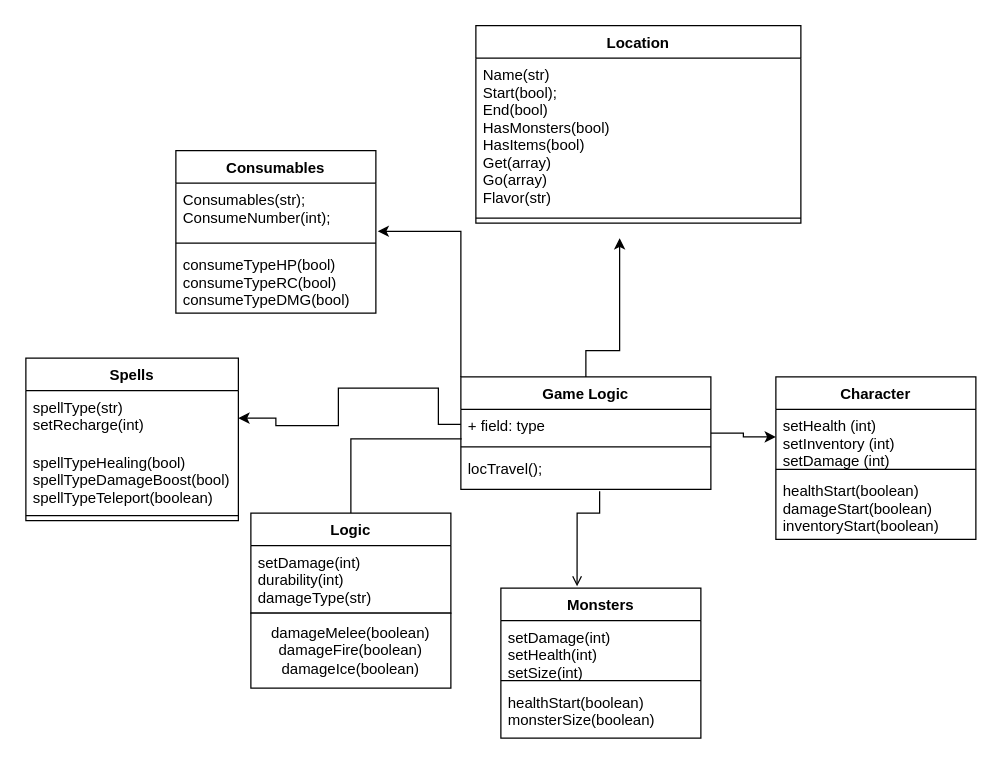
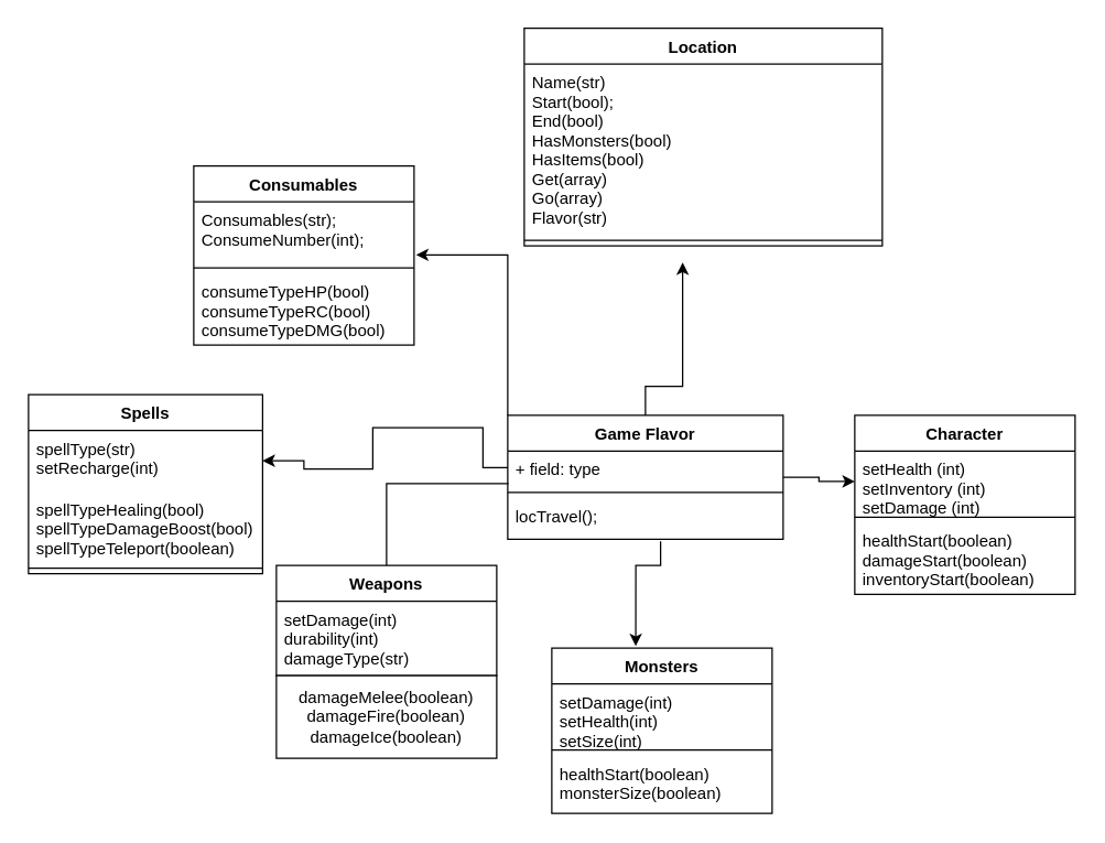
  <mxCell id="0" />
  <mxCell id="1" parent="0" />
  <mxCell id="2" style="edgeStyle=orthogonalEdgeStyle;rounded=0;orthogonalLoop=1;jettySize=auto;html=1;exitX=0.5;exitY=0;exitDx=0;exitDy=0;" parent="1" source="4" edge="1"><mxGeometry relative="1" as="geometry"><mxPoint x="495" y="190" as="targetPoint" /><mxPoint x="330" y="290" as="sourcePoint" /><Array as="points"><mxPoint x="468" y="280" /><mxPoint x="495" y="280" /></Array></mxGeometry></mxCell>
  <mxCell id="3" style="edgeStyle=orthogonalEdgeStyle;rounded=0;orthogonalLoop=1;jettySize=auto;html=1;entryX=0;entryY=0.5;entryDx=0;entryDy=0;" parent="1" source="4" target="12" edge="1"><mxGeometry relative="1" as="geometry"><mxPoint x="590" y="370" as="targetPoint" /></mxGeometry></mxCell>
- <mxCell id="4" value="Game Logic" style="swimlane;fontStyle=1;align=center;verticalAlign=top;childLayout=stackLayout;horizontal=1;startSize=26;horizontalStack=0;resizeParent=1;resizeParentMax=0;resizeLast=0;collapsible=1;marginBottom=0;" parent="1" vertex="1"><mxGeometry x="368" y="301" width="200" height="90" as="geometry" /></mxCell>
+ <mxCell id="4" value="Game Flavor" style="swimlane;fontStyle=1;align=center;verticalAlign=top;childLayout=stackLayout;horizontal=1;startSize=26;horizontalStack=0;resizeParent=1;resizeParentMax=0;resizeLast=0;collapsible=1;marginBottom=0;" parent="1" vertex="1"><mxGeometry x="368" y="301" width="200" height="90" as="geometry" /></mxCell>
  <mxCell id="5" value="+ field: type" style="text;strokeColor=none;fillColor=none;align=left;verticalAlign=top;spacingLeft=4;spacingRight=4;overflow=hidden;rotatable=0;points=[[0,0.5],[1,0.5]];portConstraint=eastwest;" parent="4" vertex="1"><mxGeometry y="26" width="200" height="26" as="geometry" /></mxCell>
  <mxCell id="6" value="" style="line;strokeWidth=1;fillColor=none;align=left;verticalAlign=middle;spacingTop=-1;spacingLeft=3;spacingRight=3;rotatable=0;labelPosition=right;points=[];portConstraint=eastwest;" parent="4" vertex="1"><mxGeometry y="52" width="200" height="8" as="geometry" /></mxCell>
  <mxCell id="7" value="locTravel();&#10;" style="text;strokeColor=none;fillColor=none;align=left;verticalAlign=top;spacingLeft=4;spacingRight=4;overflow=hidden;rotatable=0;points=[[0,0.5],[1,0.5]];portConstraint=eastwest;" parent="4" vertex="1"><mxGeometry y="60" width="200" height="30" as="geometry" /></mxCell>
  <mxCell id="8" value="Location" style="swimlane;fontStyle=1;align=center;verticalAlign=top;childLayout=stackLayout;horizontal=1;startSize=26;horizontalStack=0;resizeParent=1;resizeParentMax=0;resizeLast=0;collapsible=1;marginBottom=0;" parent="1" vertex="1"><mxGeometry x="380" y="20" width="260" height="158" as="geometry" /></mxCell>
  <mxCell id="9" value="Name(str)&#10;Start(bool);&#10;End(bool)&#10;HasMonsters(bool)&#10;HasItems(bool)&#10;Get(array)&#10;Go(array)&#10;Flavor(str)&#10;&#10;          " style="text;strokeColor=none;fillColor=none;align=left;verticalAlign=top;spacingLeft=4;spacingRight=4;overflow=hidden;rotatable=0;points=[[0,0.5],[1,0.5]];portConstraint=eastwest;" parent="8" vertex="1"><mxGeometry y="26" width="260" height="124" as="geometry" /></mxCell>
  <mxCell id="10" value="" style="line;strokeWidth=1;fillColor=none;align=left;verticalAlign=middle;spacingTop=-1;spacingLeft=3;spacingRight=3;rotatable=0;labelPosition=right;points=[];portConstraint=eastwest;" parent="8" vertex="1"><mxGeometry y="150" width="260" height="8" as="geometry" /></mxCell>
  <mxCell id="11" value="Character" style="swimlane;fontStyle=1;align=center;verticalAlign=top;childLayout=stackLayout;horizontal=1;startSize=26;horizontalStack=0;resizeParent=1;resizeParentMax=0;resizeLast=0;collapsible=1;marginBottom=0;" parent="1" vertex="1"><mxGeometry x="620" y="301" width="160" height="130" as="geometry" /></mxCell>
  <mxCell id="12" value="setHealth (int)&#10;setInventory (int)&#10;setDamage (int)" style="text;strokeColor=none;fillColor=none;align=left;verticalAlign=top;spacingLeft=4;spacingRight=4;overflow=hidden;rotatable=0;points=[[0,0.5],[1,0.5]];portConstraint=eastwest;" parent="11" vertex="1"><mxGeometry y="26" width="160" height="44" as="geometry" /></mxCell>
  <mxCell id="13" value="" style="line;strokeWidth=1;fillColor=none;align=left;verticalAlign=middle;spacingTop=-1;spacingLeft=3;spacingRight=3;rotatable=0;labelPosition=right;points=[];portConstraint=eastwest;" parent="11" vertex="1"><mxGeometry y="70" width="160" height="8" as="geometry" /></mxCell>
  <mxCell id="14" value="healthStart(boolean)&#10;damageStart(boolean)&#10;inventoryStart(boolean)" style="text;strokeColor=none;fillColor=none;align=left;verticalAlign=top;spacingLeft=4;spacingRight=4;overflow=hidden;rotatable=0;points=[[0,0.5],[1,0.5]];portConstraint=eastwest;" parent="11" vertex="1"><mxGeometry y="78" width="160" height="52" as="geometry" /></mxCell>
- <mxCell id="15" style="edgeStyle=orthogonalEdgeStyle;rounded=0;orthogonalLoop=1;jettySize=auto;html=1;entryX=0.381;entryY=-0.012;entryDx=0;entryDy=0;entryPerimeter=0;exitX=0.555;exitY=1.05;exitDx=0;exitDy=0;exitPerimeter=0;endArrow=open;" parent="1" source="7" target="16" edge="1"><mxGeometry relative="1" as="geometry"><mxPoint x="290" y="430" as="targetPoint" /><mxPoint x="468" y="440" as="sourcePoint" /><Array as="points"><mxPoint x="479" y="410" /><mxPoint x="461" y="410" /></Array></mxGeometry></mxCell>
+ <mxCell id="15" style="edgeStyle=orthogonalEdgeStyle;rounded=0;orthogonalLoop=1;jettySize=auto;html=1;entryX=0.381;entryY=-0.012;entryDx=0;entryDy=0;entryPerimeter=0;exitX=0.555;exitY=1.05;exitDx=0;exitDy=0;exitPerimeter=0;" parent="1" source="7" target="16" edge="1"><mxGeometry relative="1" as="geometry"><mxPoint x="290" y="430" as="targetPoint" /><mxPoint x="468" y="440" as="sourcePoint" /><Array as="points"><mxPoint x="479" y="410" /><mxPoint x="461" y="410" /></Array></mxGeometry></mxCell>
  <mxCell id="16" value="Monsters" style="swimlane;fontStyle=1;align=center;verticalAlign=top;childLayout=stackLayout;horizontal=1;startSize=26;horizontalStack=0;resizeParent=1;resizeParentMax=0;resizeLast=0;collapsible=1;marginBottom=0;" parent="1" vertex="1"><mxGeometry x="400" y="470" width="160" height="120" as="geometry" /></mxCell>
  <mxCell id="17" value="setDamage(int)&#10;setHealth(int)&#10;setSize(int)" style="text;strokeColor=none;fillColor=none;align=left;verticalAlign=top;spacingLeft=4;spacingRight=4;overflow=hidden;rotatable=0;points=[[0,0.5],[1,0.5]];portConstraint=eastwest;" parent="16" vertex="1"><mxGeometry y="26" width="160" height="44" as="geometry" /></mxCell>
  <mxCell id="18" value="" style="line;strokeWidth=1;fillColor=none;align=left;verticalAlign=middle;spacingTop=-1;spacingLeft=3;spacingRight=3;rotatable=0;labelPosition=right;points=[];portConstraint=eastwest;" parent="16" vertex="1"><mxGeometry y="70" width="160" height="8" as="geometry" /></mxCell>
  <mxCell id="19" value="healthStart(boolean)&#10;monsterSize(boolean)" style="text;strokeColor=none;fillColor=none;align=left;verticalAlign=top;spacingLeft=4;spacingRight=4;overflow=hidden;rotatable=0;points=[[0,0.5],[1,0.5]];portConstraint=eastwest;" parent="16" vertex="1"><mxGeometry y="78" width="160" height="42" as="geometry" /></mxCell>
  <mxCell id="20" style="edgeStyle=orthogonalEdgeStyle;rounded=0;orthogonalLoop=1;jettySize=auto;html=1;entryX=1;entryY=0.5;entryDx=0;entryDy=0;" parent="1" source="5" target="31" edge="1"><mxGeometry relative="1" as="geometry"><mxPoint x="220" y="340" as="targetPoint" /><Array as="points"><mxPoint x="350" y="339" /><mxPoint x="350" y="310" /><mxPoint x="270" y="310" /><mxPoint x="270" y="340" /><mxPoint x="220" y="340" /><mxPoint x="220" y="334" /></Array></mxGeometry></mxCell>
  <mxCell id="21" value="" style="edgeStyle=orthogonalEdgeStyle;rounded=0;orthogonalLoop=1;jettySize=auto;html=1;exitX=0.003;exitY=0.904;exitDx=0;exitDy=0;exitPerimeter=0;endArrow=none;" parent="1" source="5" target="27" edge="1"><mxGeometry relative="1" as="geometry"><mxPoint x="230" y="356" as="sourcePoint" /></mxGeometry></mxCell>
  <mxCell id="22" value="" style="edgeStyle=orthogonalEdgeStyle;rounded=0;orthogonalLoop=1;jettySize=auto;html=1;entryX=1.009;entryY=0.875;entryDx=0;entryDy=0;entryPerimeter=0;exitX=0;exitY=0;exitDx=0;exitDy=0;" parent="1" source="4" target="24" edge="1"><mxGeometry relative="1" as="geometry"><mxPoint x="320" y="310" as="sourcePoint" /><mxPoint x="270" y="200" as="targetPoint" /></mxGeometry></mxCell>
  <mxCell id="23" value="Consumables" style="swimlane;fontStyle=1;align=center;verticalAlign=top;childLayout=stackLayout;horizontal=1;startSize=26;horizontalStack=0;resizeParent=1;resizeParentMax=0;resizeLast=0;collapsible=1;marginBottom=0;" parent="1" vertex="1"><mxGeometry x="140" y="120" width="160" height="130" as="geometry" /></mxCell>
  <mxCell id="24" value="Consumables(str);&#10;ConsumeNumber(int);" style="text;strokeColor=none;fillColor=none;align=left;verticalAlign=top;spacingLeft=4;spacingRight=4;overflow=hidden;rotatable=0;points=[[0,0.5],[1,0.5]];portConstraint=eastwest;" parent="23" vertex="1"><mxGeometry y="26" width="160" height="44" as="geometry" /></mxCell>
  <mxCell id="25" value="" style="line;strokeWidth=1;fillColor=none;align=left;verticalAlign=middle;spacingTop=-1;spacingLeft=3;spacingRight=3;rotatable=0;labelPosition=right;points=[];portConstraint=eastwest;" parent="23" vertex="1"><mxGeometry y="70" width="160" height="8" as="geometry" /></mxCell>
  <mxCell id="26" value="consumeTypeHP(bool)&#10;consumeTypeRC(bool)&#10;consumeTypeDMG(bool)" style="text;strokeColor=none;fillColor=none;align=left;verticalAlign=top;spacingLeft=4;spacingRight=4;overflow=hidden;rotatable=0;points=[[0,0.5],[1,0.5]];portConstraint=eastwest;" parent="23" vertex="1"><mxGeometry y="78" width="160" height="52" as="geometry" /></mxCell>
- <mxCell id="27" value="Logic" style="swimlane;fontStyle=1;align=center;verticalAlign=top;childLayout=stackLayout;horizontal=1;startSize=26;horizontalStack=0;resizeParent=1;resizeParentMax=0;resizeLast=0;collapsible=1;marginBottom=0;" parent="1" vertex="1"><mxGeometry x="200" y="410" width="160" height="80" as="geometry" /></mxCell>
+ <mxCell id="27" value="Weapons" style="swimlane;fontStyle=1;align=center;verticalAlign=top;childLayout=stackLayout;horizontal=1;startSize=26;horizontalStack=0;resizeParent=1;resizeParentMax=0;resizeLast=0;collapsible=1;marginBottom=0;" parent="1" vertex="1"><mxGeometry x="200" y="410" width="160" height="80" as="geometry" /></mxCell>
  <mxCell id="28" value="setDamage(int)&#10;durability(int)&#10;damageType(str)&#10;" style="text;strokeColor=none;fillColor=none;align=left;verticalAlign=top;spacingLeft=4;spacingRight=4;overflow=hidden;rotatable=0;points=[[0,0.5],[1,0.5]];portConstraint=eastwest;" parent="27" vertex="1"><mxGeometry y="26" width="160" height="54" as="geometry" /></mxCell>
  <mxCell id="29" value="" style="line;strokeWidth=1;fillColor=none;align=left;verticalAlign=middle;spacingTop=-1;spacingLeft=3;spacingRight=3;rotatable=0;labelPosition=right;points=[];portConstraint=eastwest;" parent="27" vertex="1"><mxGeometry y="80" width="160" as="geometry" /></mxCell>
  <mxCell id="30" value="Spells" style="swimlane;fontStyle=1;align=center;verticalAlign=top;childLayout=stackLayout;horizontal=1;startSize=26;horizontalStack=0;resizeParent=1;resizeParentMax=0;resizeLast=0;collapsible=1;marginBottom=0;" parent="1" vertex="1"><mxGeometry x="20" y="286" width="170" height="130" as="geometry" /></mxCell>
  <mxCell id="31" value="spellType(str)&#10;setRecharge(int)" style="text;strokeColor=none;fillColor=none;align=left;verticalAlign=top;spacingLeft=4;spacingRight=4;overflow=hidden;rotatable=0;points=[[0,0.5],[1,0.5]];portConstraint=eastwest;" parent="30" vertex="1"><mxGeometry y="26" width="170" height="44" as="geometry" /></mxCell>
  <mxCell id="32" value="spellTypeHealing(bool)&#10;spellTypeDamageBoost(bool)&#10;spellTypeTeleport(boolean)" style="text;strokeColor=none;fillColor=none;align=left;verticalAlign=top;spacingLeft=4;spacingRight=4;overflow=hidden;rotatable=0;points=[[0,0.5],[1,0.5]];portConstraint=eastwest;" parent="30" vertex="1"><mxGeometry y="70" width="170" height="52" as="geometry" /></mxCell>
  <mxCell id="33" value="" style="line;strokeWidth=1;fillColor=none;align=left;verticalAlign=middle;spacingTop=-1;spacingLeft=3;spacingRight=3;rotatable=0;labelPosition=right;points=[];portConstraint=eastwest;" parent="30" vertex="1"><mxGeometry y="122" width="170" height="8" as="geometry" /></mxCell>
  <mxCell id="34" value="damageMelee(boolean)&lt;br&gt;damageFire(boolean)&lt;br&gt;damageIce(boolean)" style="rounded=0;whiteSpace=wrap;html=1;" parent="1" vertex="1"><mxGeometry x="200" y="490" width="160" height="60" as="geometry" /></mxCell>
